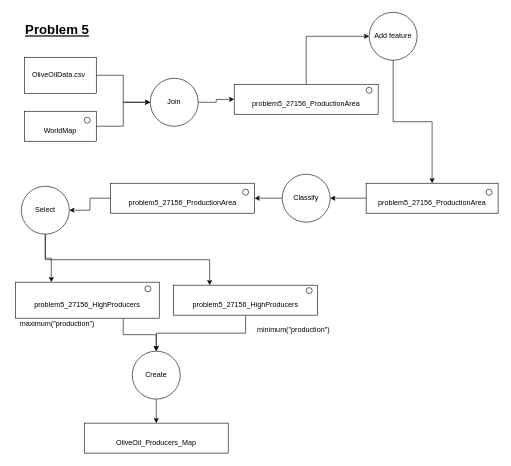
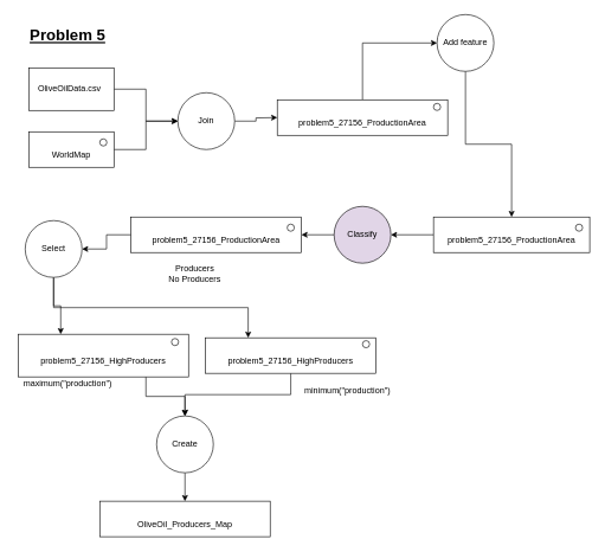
  <mxCell id="0" />
  <mxCell id="1" parent="0" />
  <mxCell id="2" value="&lt;b&gt;&lt;font style=&quot;font-size: 22px;&quot;&gt;&lt;u&gt;Problem 5&lt;/u&gt;&lt;/font&gt;&lt;/b&gt;" style="text;html=1;strokeColor=none;fillColor=none;align=center;verticalAlign=middle;whiteSpace=wrap;rounded=0;" parent="1" vertex="1"><mxGeometry x="30" y="35" width="130" height="30" as="geometry" /></mxCell>
  <mxCell id="3" style="edgeStyle=orthogonalEdgeStyle;rounded=0;orthogonalLoop=1;jettySize=auto;html=1;exitX=1;exitY=0.5;exitDx=0;exitDy=0;entryX=0;entryY=0.5;entryDx=0;entryDy=0;" edge="1" parent="1" source="4" target="10"><mxGeometry relative="1" as="geometry" /></mxCell>
  <mxCell id="4" value="" style="rounded=0;whiteSpace=wrap;html=1;" parent="1" vertex="1"><mxGeometry x="40" y="95" width="120" height="60" as="geometry" /></mxCell>
  <mxCell id="5" value="OliveOilData.csv" style="text;html=1;strokeColor=none;fillColor=none;align=center;verticalAlign=middle;whiteSpace=wrap;rounded=0;" parent="1" vertex="1"><mxGeometry x="65" y="110" width="65" height="30" as="geometry" /></mxCell>
  <mxCell id="6" style="edgeStyle=orthogonalEdgeStyle;rounded=0;orthogonalLoop=1;jettySize=auto;html=1;entryX=0;entryY=0.5;entryDx=0;entryDy=0;" edge="1" parent="1" source="7" target="10"><mxGeometry relative="1" as="geometry" /></mxCell>
  <mxCell id="7" value="&lt;br&gt;WorldMap" style="rounded=0;whiteSpace=wrap;html=1;" parent="1" vertex="1"><mxGeometry x="40" y="185" width="120" height="50" as="geometry" /></mxCell>
  <mxCell id="8" value="" style="ellipse;whiteSpace=wrap;html=1;" parent="1" vertex="1"><mxGeometry x="140" y="195" width="10" height="10" as="geometry" /></mxCell>
  <mxCell id="9" style="edgeStyle=orthogonalEdgeStyle;rounded=0;orthogonalLoop=1;jettySize=auto;html=1;" edge="1" parent="1" source="10"><mxGeometry relative="1" as="geometry"><mxPoint x="390" y="165" as="targetPoint" /></mxGeometry></mxCell>
  <mxCell id="10" value="Join" style="ellipse;whiteSpace=wrap;html=1;aspect=fixed;" vertex="1" parent="1"><mxGeometry x="250" y="130" width="80" height="80" as="geometry" /></mxCell>
  <mxCell id="11" style="edgeStyle=orthogonalEdgeStyle;rounded=0;orthogonalLoop=1;jettySize=auto;html=1;entryX=0;entryY=0.5;entryDx=0;entryDy=0;" edge="1" parent="1" source="12" target="15"><mxGeometry relative="1" as="geometry" /></mxCell>
  <mxCell id="12" value="&lt;br&gt;problem5_27156_ProductionArea" style="rounded=0;whiteSpace=wrap;html=1;" vertex="1" parent="1"><mxGeometry x="390" y="140" width="240" height="50" as="geometry" /></mxCell>
  <mxCell id="13" value="" style="ellipse;whiteSpace=wrap;html=1;" vertex="1" parent="1"><mxGeometry x="610" y="145" width="10" height="10" as="geometry" /></mxCell>
  <mxCell id="14" style="edgeStyle=orthogonalEdgeStyle;rounded=0;orthogonalLoop=1;jettySize=auto;html=1;entryX=0.5;entryY=0;entryDx=0;entryDy=0;" edge="1" parent="1" source="15" target="17"><mxGeometry relative="1" as="geometry" /></mxCell>
  <mxCell id="15" value="Add feature" style="ellipse;whiteSpace=wrap;html=1;aspect=fixed;" vertex="1" parent="1"><mxGeometry x="615" y="20" width="80" height="80" as="geometry" /></mxCell>
  <mxCell id="16" style="edgeStyle=orthogonalEdgeStyle;rounded=0;orthogonalLoop=1;jettySize=auto;html=1;entryX=1;entryY=0.5;entryDx=0;entryDy=0;" edge="1" parent="1" source="17" target="20"><mxGeometry relative="1" as="geometry" /></mxCell>
  <mxCell id="17" value="&lt;br&gt;problem5_27156_ProductionArea" style="rounded=0;whiteSpace=wrap;html=1;" vertex="1" parent="1"><mxGeometry x="610" y="305" width="220" height="50" as="geometry" /></mxCell>
  <mxCell id="18" value="" style="ellipse;whiteSpace=wrap;html=1;" vertex="1" parent="1"><mxGeometry x="810" y="315" width="10" height="10" as="geometry" /></mxCell>
  <mxCell id="19" style="edgeStyle=orthogonalEdgeStyle;rounded=0;orthogonalLoop=1;jettySize=auto;html=1;entryX=1;entryY=0.5;entryDx=0;entryDy=0;" edge="1" parent="1" source="20" target="22"><mxGeometry relative="1" as="geometry" /></mxCell>
- <mxCell id="20" value="Classify" style="ellipse;whiteSpace=wrap;html=1;aspect=fixed;" vertex="1" parent="1"><mxGeometry x="470" y="290" width="80" height="80" as="geometry" /></mxCell>
+ <mxCell id="20" value="Classify" style="ellipse;whiteSpace=wrap;html=1;aspect=fixed;fillColor=#e1d5e7;" vertex="1" parent="1"><mxGeometry x="470" y="290" width="80" height="80" as="geometry" /></mxCell>
  <mxCell id="21" style="edgeStyle=orthogonalEdgeStyle;rounded=0;orthogonalLoop=1;jettySize=auto;html=1;entryX=1;entryY=0.5;entryDx=0;entryDy=0;" edge="1" parent="1" source="22" target="27"><mxGeometry relative="1" as="geometry" /></mxCell>
  <mxCell id="22" value="&lt;br&gt;problem5_27156_ProductionArea" style="rounded=0;whiteSpace=wrap;html=1;" vertex="1" parent="1"><mxGeometry x="184" y="305" width="240" height="50" as="geometry" /></mxCell>
  <mxCell id="23" value="" style="ellipse;whiteSpace=wrap;html=1;" vertex="1" parent="1"><mxGeometry x="404" y="315" width="10" height="10" as="geometry" /></mxCell>
+ <mxCell id="24" value="Producers&lt;br&gt;No Producers" style="text;html=1;strokeColor=none;fillColor=none;align=center;verticalAlign=middle;whiteSpace=wrap;rounded=0;" vertex="1" parent="1"><mxGeometry x="184" y="370" width="180" height="30" as="geometry" /></mxCell>
  <mxCell id="25" style="edgeStyle=orthogonalEdgeStyle;rounded=0;orthogonalLoop=1;jettySize=auto;html=1;entryX=0.25;entryY=0;entryDx=0;entryDy=0;" edge="1" parent="1" source="27" target="29"><mxGeometry relative="1" as="geometry" /></mxCell>
  <mxCell id="26" style="edgeStyle=orthogonalEdgeStyle;rounded=0;orthogonalLoop=1;jettySize=auto;html=1;exitX=0.5;exitY=1;exitDx=0;exitDy=0;entryX=0.25;entryY=0;entryDx=0;entryDy=0;" edge="1" parent="1" source="27" target="31"><mxGeometry relative="1" as="geometry" /></mxCell>
  <mxCell id="27" value="Select" style="ellipse;whiteSpace=wrap;html=1;aspect=fixed;" vertex="1" parent="1"><mxGeometry x="35" y="310" width="80" height="80" as="geometry" /></mxCell>
  <mxCell id="28" style="edgeStyle=orthogonalEdgeStyle;rounded=0;orthogonalLoop=1;jettySize=auto;html=1;exitX=0.75;exitY=1;exitDx=0;exitDy=0;entryX=0.5;entryY=0;entryDx=0;entryDy=0;" edge="1" parent="1" source="29" target="35"><mxGeometry relative="1" as="geometry" /></mxCell>
  <mxCell id="29" value="&lt;br&gt;problem5_27156_HighProducers" style="rounded=0;whiteSpace=wrap;html=1;" vertex="1" parent="1"><mxGeometry x="25" y="470" width="240" height="60" as="geometry" /></mxCell>
  <mxCell id="30" style="edgeStyle=orthogonalEdgeStyle;rounded=0;orthogonalLoop=1;jettySize=auto;html=1;exitX=0.5;exitY=1;exitDx=0;exitDy=0;" edge="1" parent="1" source="31" target="35"><mxGeometry relative="1" as="geometry" /></mxCell>
  <mxCell id="31" value="&lt;br&gt;problem5_27156_HighProducers" style="rounded=0;whiteSpace=wrap;html=1;" vertex="1" parent="1"><mxGeometry x="289" y="475" width="240" height="50" as="geometry" /></mxCell>
  <mxCell id="32" value="maximum(&quot;production&quot;)" style="text;html=1;strokeColor=none;fillColor=none;align=center;verticalAlign=middle;whiteSpace=wrap;rounded=0;" vertex="1" parent="1"><mxGeometry x="20" y="525" width="150" height="30" as="geometry" /></mxCell>
  <mxCell id="33" value="minimum(&quot;production&quot;)" style="text;html=1;strokeColor=none;fillColor=none;align=center;verticalAlign=middle;whiteSpace=wrap;rounded=0;" vertex="1" parent="1"><mxGeometry x="414" y="535" width="150" height="30" as="geometry" /></mxCell>
  <mxCell id="34" style="edgeStyle=orthogonalEdgeStyle;rounded=0;orthogonalLoop=1;jettySize=auto;html=1;exitX=0.5;exitY=1;exitDx=0;exitDy=0;" edge="1" parent="1" source="35" target="38"><mxGeometry relative="1" as="geometry" /></mxCell>
  <mxCell id="35" value="Create" style="ellipse;whiteSpace=wrap;html=1;aspect=fixed;" vertex="1" parent="1"><mxGeometry x="220" y="585" width="80" height="80" as="geometry" /></mxCell>
  <mxCell id="36" value="" style="ellipse;whiteSpace=wrap;html=1;" vertex="1" parent="1"><mxGeometry x="241" y="476" width="10" height="10" as="geometry" /></mxCell>
  <mxCell id="37" value="" style="ellipse;whiteSpace=wrap;html=1;" vertex="1" parent="1"><mxGeometry x="510" y="479" width="10" height="10" as="geometry" /></mxCell>
  <mxCell id="38" value="&lt;br&gt;OliveOil_Producers_Map" style="rounded=0;whiteSpace=wrap;html=1;" vertex="1" parent="1"><mxGeometry x="140" y="705" width="240" height="50" as="geometry" /></mxCell>
